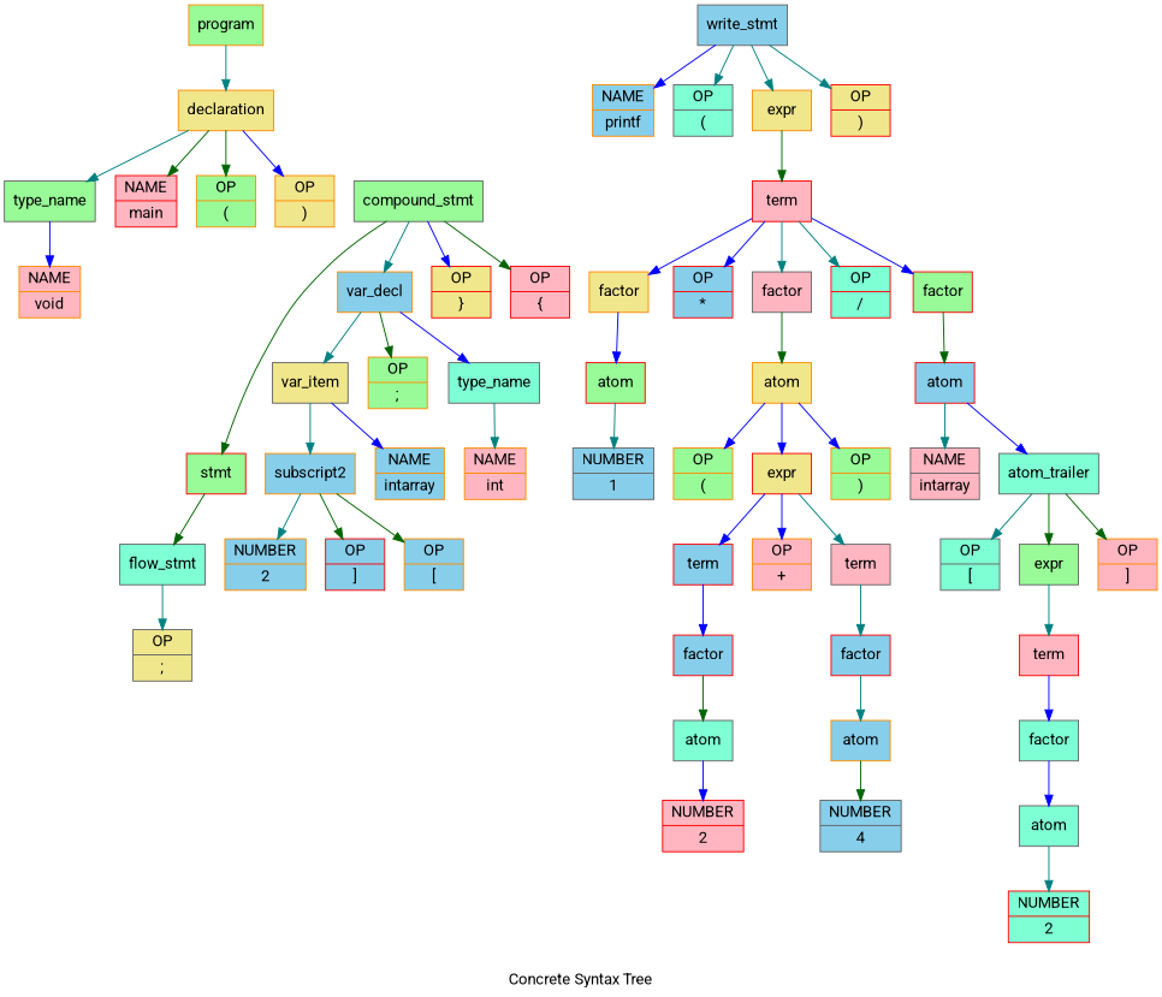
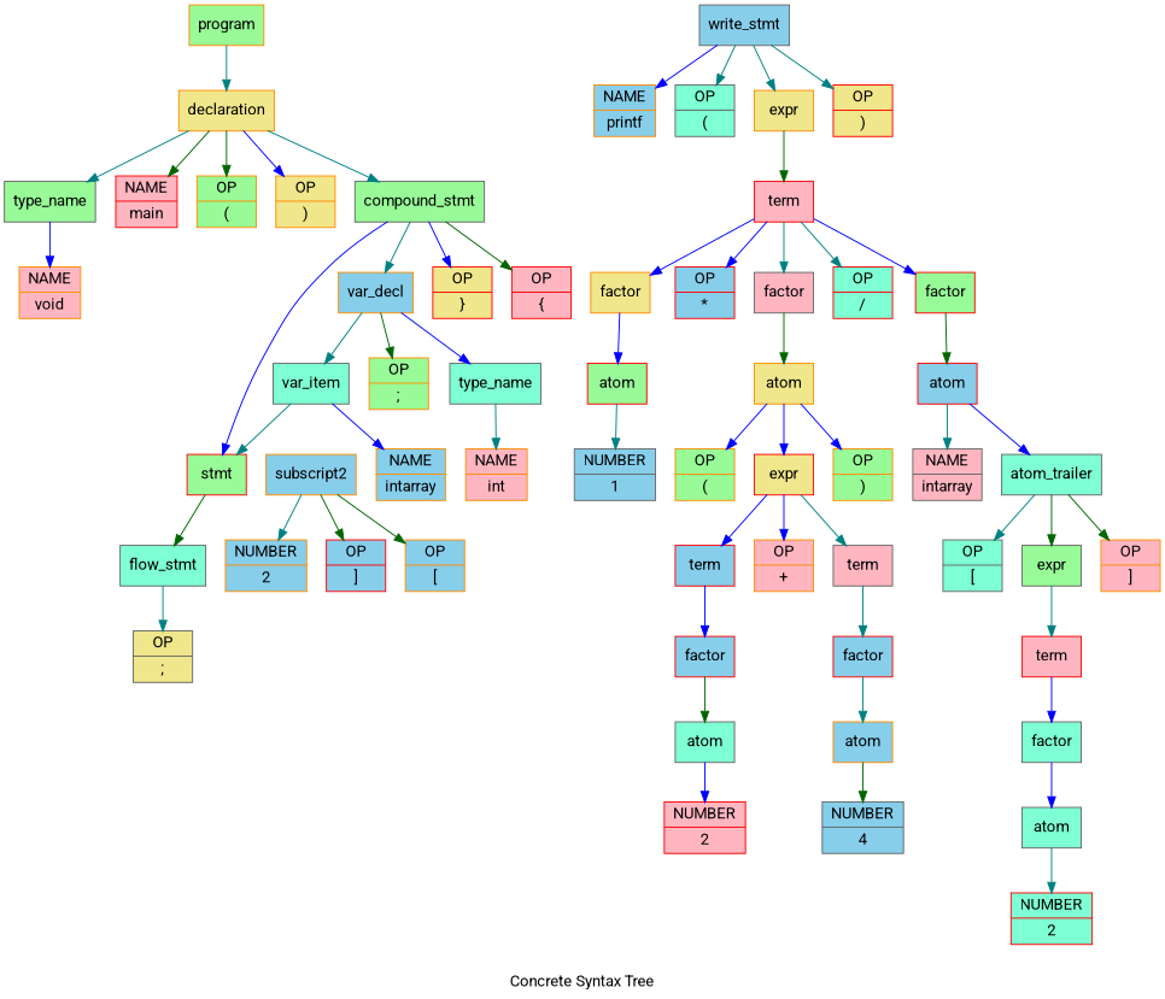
  digraph {
    fontname=Roboto
    label="Concrete Syntax Tree"
    node [color=darkorange fillcolor=skyblue fontname=Roboto shape=record style=filled]
    edge [color=teal fontname=Roboto]
    n1 [fillcolor=palegreen label="{program}"]
    n2 [fillcolor=khaki label="{declaration}"]
    n3 [color=gray40 fillcolor=palegreen label="{type_name}"]
    n4 [color=red fillcolor=lightpink label="{NAME|main}"]
    n5 [fillcolor=palegreen label="{OP|(}"]
    n6 [fillcolor=khaki label="{OP|)}"]
    n7 [color=gray40 fillcolor=palegreen label="{compound_stmt}"]
    n8 [fillcolor=lightpink label="{NAME|void}"]
    n9 [color=red fillcolor=lightpink label="{OP|\{}"]
    n10 [label="{var_decl}"]
    n11 [color=red fillcolor=palegreen label="{stmt}"]
    n12 [color=red fillcolor=khaki label="{OP|\}}"]
    n13 [color=gray40 fillcolor=aquamarine label="{type_name}"]
-   n14 [color=gray40 fillcolor=khaki label="{var_item}"]
+   n14 [color=gray40 fillcolor=aquamarine label="{var_item}"]
    n15 [fillcolor=palegreen label="{OP|;}"]
    n16 [color=gray40 fillcolor=aquamarine label="{flow_stmt}"]
    n17 [fillcolor=lightpink label="{NAME|int}"]
    n18 [label="{NAME|intarray}"]
    n19 [label="{subscript2}"]
    n20 [color=gray40 fillcolor=khaki label="{OP|;}"]
    n21 [color=gray40 label="{write_stmt}"]
    n22 [label="{NAME|printf}"]
    n23 [color=gray40 fillcolor=aquamarine label="{OP|(}"]
    n24 [fillcolor=khaki label="{expr}"]
    n25 [color=red fillcolor=khaki label="{OP|)}"]
    n26 [color=red fillcolor=lightpink label="{term}"]
    n27 [fillcolor=khaki label="{factor}"]
    n28 [color=red label="{OP|*}"]
    n29 [color=gray40 fillcolor=lightpink label="{factor}"]
    n30 [color=red fillcolor=aquamarine label="{OP|/}"]
    n31 [color=red fillcolor=palegreen label="{factor}"]
    n32 [color=red fillcolor=palegreen label="{atom}"]
    n33 [fillcolor=khaki label="{atom}"]
    n34 [color=red label="{atom}"]
    n35 [color=gray40 label="{NUMBER|1}"]
    n36 [fillcolor=palegreen label="{OP|(}"]
    n37 [color=red fillcolor=khaki label="{expr}"]
    n38 [fillcolor=palegreen label="{OP|)}"]
    n39 [color=gray40 fillcolor=lightpink label="{NAME|intarray}"]
    n40 [color=gray40 fillcolor=aquamarine label="{atom_trailer}"]
    n41 [color=gray40 fillcolor=aquamarine label="{OP|[}"]
    n42 [color=gray40 fillcolor=palegreen label="{expr}"]
    n43 [fillcolor=lightpink label="{OP|]}"]
    n44 [color=red fillcolor=lightpink label="{term}"]
    n45 [color=gray40 fillcolor=aquamarine label="{factor}"]
    n46 [color=gray40 fillcolor=aquamarine label="{atom}"]
    n47 [color=red fillcolor=aquamarine label="{NUMBER|2}"]
    n48 [color=red label="{term}"]
    n49 [fillcolor=lightpink label="{OP|+}"]
    n50 [color=gray40 fillcolor=lightpink label="{term}"]
    n51 [color=red label="{factor}"]
    n52 [color=red label="{factor}"]
    n53 [color=gray40 fillcolor=aquamarine label="{atom}"]
    n54 [label="{atom}"]
    n55 [color=gray40 label="{NUMBER|4}"]
    n56 [color=red fillcolor=lightpink label="{NUMBER|2}"]
    n57 [label="{OP|[}"]
    n58 [label="{NUMBER|2}"]
    n59 [color=red label="{OP|]}"]
    n1 -> n2
    n2 -> n3
    n2 -> n4 [color=darkgreen]
    n2 -> n5 [color=darkgreen]
    n2 -> n6 [color=blue]
+   n2 -> n7
    n3 -> n8 [color=blue]
    n7 -> n9 [color=darkgreen]
    n7 -> n10
-   n7 -> n11 [color=darkgreen]
+   n7 -> n11 [color=blue]
    n7 -> n12 [color=blue]
    n10 -> n13 [color=blue]
    n10 -> n14
    n10 -> n15 [color=darkgreen]
    n11 -> n16 [color=darkgreen]
    n13 -> n17
    n14 -> n18 [color=blue]
-   n14 -> n19
+   n14 -> n11
    n16 -> n20
    n19 -> n57 [color=darkgreen]
    n19 -> n58
    n19 -> n59 [color=darkgreen]
    n21 -> n22 [color=blue]
    n21 -> n23
    n21 -> n24
    n21 -> n25
    n24 -> n26 [color=darkgreen]
    n26 -> n27 [color=blue]
    n26 -> n28 [color=blue]
    n26 -> n29
    n26 -> n30
    n26 -> n31 [color=blue]
    n27 -> n32 [color=blue]
    n29 -> n33 [color=darkgreen]
    n31 -> n34 [color=darkgreen]
    n32 -> n35
    n33 -> n36 [color=blue]
    n33 -> n37 [color=blue]
    n33 -> n38 [color=blue]
    n34 -> n39
    n34 -> n40 [color=blue]
    n37 -> n48 [color=blue]
    n37 -> n49 [color=blue]
    n37 -> n50
    n40 -> n41
    n40 -> n42 [color=darkgreen]
    n40 -> n43 [color=darkgreen]
    n42 -> n44
    n44 -> n45 [color=blue]
    n45 -> n46 [color=blue]
    n46 -> n47
    n48 -> n51 [color=blue]
    n50 -> n52
    n51 -> n53 [color=darkgreen]
    n52 -> n54
    n53 -> n56 [color=blue]
    n54 -> n55 [color=darkgreen]
  }
